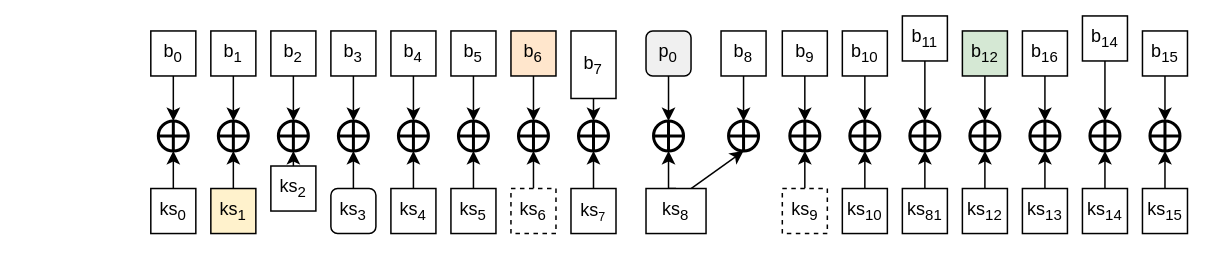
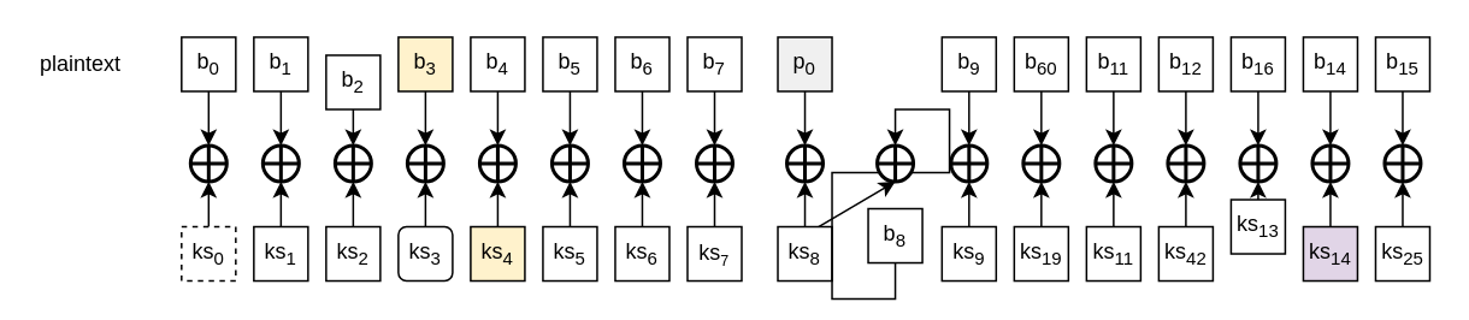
  <mxCell id="0" />
  <mxCell id="1" parent="0" />
  <mxCell id="2" style="edgeStyle=orthogonalEdgeStyle;rounded=0;orthogonalLoop=1;jettySize=auto;html=1;exitX=0.5;exitY=1;exitDx=0;exitDy=0;entryX=0.5;entryY=0;entryDx=0;entryDy=0;entryPerimeter=0;" edge="1" parent="1" source="3" target="6"><mxGeometry relative="1" as="geometry" /></mxCell>
  <mxCell id="3" value="b&lt;sub&gt;0&lt;/sub&gt;" style="rounded=0;whiteSpace=wrap;html=1;" vertex="1" parent="1"><mxGeometry x="100" y="20" width="30" height="30" as="geometry" /></mxCell>
  <mxCell id="4" style="edgeStyle=orthogonalEdgeStyle;rounded=0;orthogonalLoop=1;jettySize=auto;html=1;exitX=0.5;exitY=0;exitDx=0;exitDy=0;entryX=0.5;entryY=1;entryDx=0;entryDy=0;entryPerimeter=0;" edge="1" parent="1" source="5" target="6"><mxGeometry relative="1" as="geometry" /></mxCell>
- <mxCell id="5" value="ks&lt;sub&gt;0&lt;/sub&gt;" style="rounded=0;whiteSpace=wrap;html=1;" vertex="1" parent="1"><mxGeometry x="100" y="125" width="30" height="30" as="geometry" /></mxCell>
+ <mxCell id="5" value="ks&lt;sub&gt;0&lt;/sub&gt;" style="rounded=0;whiteSpace=wrap;html=1;dashed=1;" vertex="1" parent="1"><mxGeometry x="100" y="125" width="30" height="30" as="geometry" /></mxCell>
  <mxCell id="6" value="" style="verticalLabelPosition=bottom;verticalAlign=top;html=1;strokeWidth=2;shape=mxgraph.flowchart.summing_function;" vertex="1" parent="1"><mxGeometry x="105" y="80" width="20" height="20" as="geometry" /></mxCell>
  <mxCell id="7" style="edgeStyle=orthogonalEdgeStyle;rounded=0;orthogonalLoop=1;jettySize=auto;html=1;exitX=0.5;exitY=1;exitDx=0;exitDy=0;entryX=0.5;entryY=0;entryDx=0;entryDy=0;entryPerimeter=0;" edge="1" parent="1" source="8" target="11"><mxGeometry relative="1" as="geometry" /></mxCell>
  <mxCell id="8" value="b&lt;sub&gt;1&lt;/sub&gt;" style="rounded=0;whiteSpace=wrap;html=1;" vertex="1" parent="1"><mxGeometry x="140" y="20" width="30" height="30" as="geometry" /></mxCell>
  <mxCell id="9" style="edgeStyle=orthogonalEdgeStyle;rounded=0;orthogonalLoop=1;jettySize=auto;html=1;exitX=0.5;exitY=0;exitDx=0;exitDy=0;entryX=0.5;entryY=1;entryDx=0;entryDy=0;entryPerimeter=0;" edge="1" parent="1" source="10" target="11"><mxGeometry relative="1" as="geometry" /></mxCell>
- <mxCell id="10" value="ks&lt;sub&gt;1&lt;/sub&gt;" style="rounded=0;whiteSpace=wrap;html=1;fillColor=#fff2cc;" vertex="1" parent="1"><mxGeometry x="140" y="125" width="30" height="30" as="geometry" /></mxCell>
+ <mxCell id="10" value="ks&lt;sub&gt;1&lt;/sub&gt;" style="rounded=0;whiteSpace=wrap;html=1;" vertex="1" parent="1"><mxGeometry x="140" y="125" width="30" height="30" as="geometry" /></mxCell>
  <mxCell id="11" value="" style="verticalLabelPosition=bottom;verticalAlign=top;html=1;strokeWidth=2;shape=mxgraph.flowchart.summing_function;" vertex="1" parent="1"><mxGeometry x="145" y="80" width="20" height="20" as="geometry" /></mxCell>
  <mxCell id="12" style="edgeStyle=orthogonalEdgeStyle;rounded=0;orthogonalLoop=1;jettySize=auto;html=1;exitX=0.5;exitY=1;exitDx=0;exitDy=0;entryX=0.5;entryY=0;entryDx=0;entryDy=0;entryPerimeter=0;" edge="1" parent="1" source="13" target="16"><mxGeometry relative="1" as="geometry" /></mxCell>
- <mxCell id="13" value="b&lt;sub&gt;2&lt;/sub&gt;" style="rounded=0;whiteSpace=wrap;html=1;" vertex="1" parent="1"><mxGeometry x="180" y="20" width="30" height="30" as="geometry" /></mxCell>
+ <mxCell id="13" value="b&lt;sub&gt;2&lt;/sub&gt;" style="rounded=0;whiteSpace=wrap;html=1;" vertex="1" parent="1"><mxGeometry x="180" y="30" width="30" height="30" as="geometry" /></mxCell>
  <mxCell id="14" style="edgeStyle=orthogonalEdgeStyle;rounded=0;orthogonalLoop=1;jettySize=auto;html=1;exitX=0.5;exitY=0;exitDx=0;exitDy=0;entryX=0.5;entryY=1;entryDx=0;entryDy=0;entryPerimeter=0;" edge="1" parent="1" source="15" target="16"><mxGeometry relative="1" as="geometry" /></mxCell>
- <mxCell id="15" value="ks&lt;sub&gt;2&lt;/sub&gt;" style="rounded=0;whiteSpace=wrap;html=1;" vertex="1" parent="1"><mxGeometry x="180" y="110" width="30" height="30" as="geometry" /></mxCell>
+ <mxCell id="15" value="ks&lt;sub&gt;2&lt;/sub&gt;" style="rounded=0;whiteSpace=wrap;html=1;" vertex="1" parent="1"><mxGeometry x="180" y="125" width="30" height="30" as="geometry" /></mxCell>
  <mxCell id="16" value="" style="verticalLabelPosition=bottom;verticalAlign=top;html=1;strokeWidth=2;shape=mxgraph.flowchart.summing_function;" vertex="1" parent="1"><mxGeometry x="185" y="80" width="20" height="20" as="geometry" /></mxCell>
  <mxCell id="17" style="edgeStyle=orthogonalEdgeStyle;rounded=0;orthogonalLoop=1;jettySize=auto;html=1;exitX=0.5;exitY=1;exitDx=0;exitDy=0;entryX=0.5;entryY=0;entryDx=0;entryDy=0;entryPerimeter=0;" edge="1" parent="1" source="18" target="21"><mxGeometry relative="1" as="geometry" /></mxCell>
- <mxCell id="18" value="b&lt;sub&gt;3&lt;/sub&gt;" style="rounded=0;whiteSpace=wrap;html=1;" vertex="1" parent="1"><mxGeometry x="220" y="20" width="30" height="30" as="geometry" /></mxCell>
+ <mxCell id="18" value="b&lt;sub&gt;3&lt;/sub&gt;" style="rounded=0;whiteSpace=wrap;html=1;fillColor=#fff2cc;" vertex="1" parent="1"><mxGeometry x="220" y="20" width="30" height="30" as="geometry" /></mxCell>
  <mxCell id="19" style="edgeStyle=orthogonalEdgeStyle;rounded=0;orthogonalLoop=1;jettySize=auto;html=1;exitX=0.5;exitY=0;exitDx=0;exitDy=0;entryX=0.5;entryY=1;entryDx=0;entryDy=0;entryPerimeter=0;" edge="1" parent="1" source="20" target="21"><mxGeometry relative="1" as="geometry" /></mxCell>
  <mxCell id="20" value="ks&lt;sub&gt;3&lt;/sub&gt;" style="whiteSpace=wrap;html=1;rounded=1;" vertex="1" parent="1"><mxGeometry x="220" y="125" width="30" height="30" as="geometry" /></mxCell>
  <mxCell id="21" value="" style="verticalLabelPosition=bottom;verticalAlign=top;html=1;strokeWidth=2;shape=mxgraph.flowchart.summing_function;" vertex="1" parent="1"><mxGeometry x="225" y="80" width="20" height="20" as="geometry" /></mxCell>
  <mxCell id="22" style="edgeStyle=orthogonalEdgeStyle;rounded=0;orthogonalLoop=1;jettySize=auto;html=1;exitX=0.5;exitY=1;exitDx=0;exitDy=0;entryX=0.5;entryY=0;entryDx=0;entryDy=0;entryPerimeter=0;" edge="1" parent="1" source="23" target="26"><mxGeometry relative="1" as="geometry" /></mxCell>
  <mxCell id="23" value="b&lt;sub&gt;4&lt;/sub&gt;" style="rounded=0;whiteSpace=wrap;html=1;" vertex="1" parent="1"><mxGeometry x="260" y="20" width="30" height="30" as="geometry" /></mxCell>
  <mxCell id="24" style="edgeStyle=orthogonalEdgeStyle;rounded=0;orthogonalLoop=1;jettySize=auto;html=1;exitX=0.5;exitY=0;exitDx=0;exitDy=0;entryX=0.5;entryY=1;entryDx=0;entryDy=0;entryPerimeter=0;" edge="1" parent="1" source="25" target="26"><mxGeometry relative="1" as="geometry" /></mxCell>
- <mxCell id="25" value="ks&lt;sub&gt;4&lt;/sub&gt;" style="rounded=0;whiteSpace=wrap;html=1;" vertex="1" parent="1"><mxGeometry x="260" y="125" width="30" height="30" as="geometry" /></mxCell>
+ <mxCell id="25" value="ks&lt;sub&gt;4&lt;/sub&gt;" style="rounded=0;whiteSpace=wrap;html=1;fillColor=#fff2cc;" vertex="1" parent="1"><mxGeometry x="260" y="125" width="30" height="30" as="geometry" /></mxCell>
  <mxCell id="26" value="" style="verticalLabelPosition=bottom;verticalAlign=top;html=1;strokeWidth=2;shape=mxgraph.flowchart.summing_function;" vertex="1" parent="1"><mxGeometry x="265" y="80" width="20" height="20" as="geometry" /></mxCell>
  <mxCell id="27" style="edgeStyle=orthogonalEdgeStyle;rounded=0;orthogonalLoop=1;jettySize=auto;html=1;exitX=0.5;exitY=1;exitDx=0;exitDy=0;entryX=0.5;entryY=0;entryDx=0;entryDy=0;entryPerimeter=0;" edge="1" parent="1" source="28" target="31"><mxGeometry relative="1" as="geometry" /></mxCell>
  <mxCell id="28" value="b&lt;sub&gt;5&lt;/sub&gt;" style="rounded=0;whiteSpace=wrap;html=1;" vertex="1" parent="1"><mxGeometry x="300" y="20" width="30" height="30" as="geometry" /></mxCell>
  <mxCell id="29" style="edgeStyle=orthogonalEdgeStyle;rounded=0;orthogonalLoop=1;jettySize=auto;html=1;exitX=0.5;exitY=0;exitDx=0;exitDy=0;entryX=0.5;entryY=1;entryDx=0;entryDy=0;entryPerimeter=0;" edge="1" parent="1" source="30" target="31"><mxGeometry relative="1" as="geometry" /></mxCell>
  <mxCell id="30" value="ks&lt;sub&gt;5&lt;/sub&gt;" style="rounded=0;whiteSpace=wrap;html=1;" vertex="1" parent="1"><mxGeometry x="300" y="125" width="30" height="30" as="geometry" /></mxCell>
  <mxCell id="31" value="" style="verticalLabelPosition=bottom;verticalAlign=top;html=1;strokeWidth=2;shape=mxgraph.flowchart.summing_function;" vertex="1" parent="1"><mxGeometry x="305" y="80" width="20" height="20" as="geometry" /></mxCell>
  <mxCell id="32" style="edgeStyle=orthogonalEdgeStyle;rounded=0;orthogonalLoop=1;jettySize=auto;html=1;exitX=0.5;exitY=1;exitDx=0;exitDy=0;entryX=0.5;entryY=0;entryDx=0;entryDy=0;entryPerimeter=0;" edge="1" parent="1" source="33" target="36"><mxGeometry relative="1" as="geometry" /></mxCell>
- <mxCell id="33" value="b&lt;sub&gt;6&lt;/sub&gt;" style="rounded=0;whiteSpace=wrap;html=1;fillColor=#ffe6cc;" vertex="1" parent="1"><mxGeometry x="340" y="20" width="30" height="30" as="geometry" /></mxCell>
+ <mxCell id="33" value="b&lt;sub&gt;6&lt;/sub&gt;" style="rounded=0;whiteSpace=wrap;html=1;" vertex="1" parent="1"><mxGeometry x="340" y="20" width="30" height="30" as="geometry" /></mxCell>
  <mxCell id="34" style="edgeStyle=orthogonalEdgeStyle;rounded=0;orthogonalLoop=1;jettySize=auto;html=1;exitX=0.5;exitY=0;exitDx=0;exitDy=0;entryX=0.5;entryY=1;entryDx=0;entryDy=0;entryPerimeter=0;" edge="1" parent="1" source="35" target="36"><mxGeometry relative="1" as="geometry" /></mxCell>
- <mxCell id="35" value="ks&lt;sub&gt;6&lt;/sub&gt;" style="rounded=0;whiteSpace=wrap;html=1;dashed=1;" vertex="1" parent="1"><mxGeometry x="340" y="125" width="30" height="30" as="geometry" /></mxCell>
+ <mxCell id="35" value="ks&lt;sub&gt;6&lt;/sub&gt;" style="rounded=0;whiteSpace=wrap;html=1;" vertex="1" parent="1"><mxGeometry x="340" y="125" width="30" height="30" as="geometry" /></mxCell>
  <mxCell id="36" value="" style="verticalLabelPosition=bottom;verticalAlign=top;html=1;strokeWidth=2;shape=mxgraph.flowchart.summing_function;" vertex="1" parent="1"><mxGeometry x="345" y="80" width="20" height="20" as="geometry" /></mxCell>
  <mxCell id="37" style="edgeStyle=orthogonalEdgeStyle;rounded=0;orthogonalLoop=1;jettySize=auto;html=1;exitX=0.5;exitY=1;exitDx=0;exitDy=0;entryX=0.5;entryY=0;entryDx=0;entryDy=0;entryPerimeter=0;" edge="1" parent="1" source="38" target="41"><mxGeometry relative="1" as="geometry" /></mxCell>
- <mxCell id="38" value="b&lt;sub&gt;7&lt;/sub&gt;" style="rounded=0;whiteSpace=wrap;html=1;" vertex="1" parent="1"><mxGeometry x="380" y="20" width="30" height="45" as="geometry" /></mxCell>
+ <mxCell id="38" value="b&lt;sub&gt;7&lt;/sub&gt;" style="rounded=0;whiteSpace=wrap;html=1;" vertex="1" parent="1"><mxGeometry x="380" y="20" width="30" height="30" as="geometry" /></mxCell>
  <mxCell id="39" style="edgeStyle=orthogonalEdgeStyle;rounded=0;orthogonalLoop=1;jettySize=auto;html=1;exitX=0.5;exitY=0;exitDx=0;exitDy=0;entryX=0.5;entryY=1;entryDx=0;entryDy=0;entryPerimeter=0;" edge="1" parent="1" source="40" target="41"><mxGeometry relative="1" as="geometry" /></mxCell>
  <mxCell id="40" value="ks&lt;span style=&quot;font-size: 10px&quot;&gt;&lt;sub&gt;7&lt;/sub&gt;&lt;/span&gt;" style="rounded=0;whiteSpace=wrap;html=1;" vertex="1" parent="1"><mxGeometry x="380" y="125" width="30" height="30" as="geometry" /></mxCell>
  <mxCell id="41" value="" style="verticalLabelPosition=bottom;verticalAlign=top;html=1;strokeWidth=2;shape=mxgraph.flowchart.summing_function;" vertex="1" parent="1"><mxGeometry x="385" y="80" width="20" height="20" as="geometry" /></mxCell>
  <mxCell id="42" style="edgeStyle=orthogonalEdgeStyle;rounded=0;orthogonalLoop=1;jettySize=auto;html=1;exitX=0.5;exitY=1;exitDx=0;exitDy=0;entryX=0.5;entryY=0;entryDx=0;entryDy=0;entryPerimeter=0;" edge="1" parent="1" source="43" target="47"><mxGeometry relative="1" as="geometry" /></mxCell>
- <mxCell id="43" value="p&lt;sub&gt;0&lt;/sub&gt;" style="whiteSpace=wrap;html=1;fillColor=#F0F0F0;rounded=1;" vertex="1" parent="1"><mxGeometry x="430" y="20" width="30" height="30" as="geometry" /></mxCell>
+ <mxCell id="43" value="p&lt;sub&gt;0&lt;/sub&gt;" style="rounded=0;whiteSpace=wrap;html=1;fillColor=#F0F0F0;" vertex="1" parent="1"><mxGeometry x="430" y="20" width="30" height="30" as="geometry" /></mxCell>
  <mxCell id="44" style="edgeStyle=orthogonalEdgeStyle;rounded=0;orthogonalLoop=1;jettySize=auto;html=1;exitX=0.5;exitY=0;exitDx=0;exitDy=0;entryX=0.5;entryY=1;entryDx=0;entryDy=0;entryPerimeter=0;" edge="1" parent="1" source="46" target="47"><mxGeometry relative="1" as="geometry" /></mxCell>
  <mxCell id="45" style="rounded=0;orthogonalLoop=1;jettySize=auto;html=1;exitX=0.75;exitY=0;exitDx=0;exitDy=0;entryX=0.5;entryY=1;entryDx=0;entryDy=0;entryPerimeter=0;" edge="1" parent="1" source="46" target="50"><mxGeometry relative="1" as="geometry" /></mxCell>
- <mxCell id="46" value="ks&lt;sub&gt;8&lt;/sub&gt;" style="rounded=0;whiteSpace=wrap;html=1;" vertex="1" parent="1"><mxGeometry x="430" y="125" width="40" height="30" as="geometry" /></mxCell>
+ <mxCell id="46" value="ks&lt;sub&gt;8&lt;/sub&gt;" style="rounded=0;whiteSpace=wrap;html=1;" vertex="1" parent="1"><mxGeometry x="430" y="125" width="30" height="30" as="geometry" /></mxCell>
  <mxCell id="47" value="" style="verticalLabelPosition=bottom;verticalAlign=top;html=1;strokeWidth=2;shape=mxgraph.flowchart.summing_function;" vertex="1" parent="1"><mxGeometry x="435" y="80" width="20" height="20" as="geometry" /></mxCell>
  <mxCell id="48" style="edgeStyle=orthogonalEdgeStyle;rounded=0;orthogonalLoop=1;jettySize=auto;html=1;exitX=0.5;exitY=1;exitDx=0;exitDy=0;entryX=0.5;entryY=0;entryDx=0;entryDy=0;entryPerimeter=0;" edge="1" parent="1" source="49" target="50"><mxGeometry relative="1" as="geometry" /></mxCell>
- <mxCell id="49" value="b&lt;sub&gt;8&lt;/sub&gt;" style="rounded=0;whiteSpace=wrap;html=1;" vertex="1" parent="1"><mxGeometry x="480" y="20" width="30" height="30" as="geometry" /></mxCell>
+ <mxCell id="49" value="b&lt;sub&gt;8&lt;/sub&gt;" style="rounded=0;whiteSpace=wrap;html=1;" vertex="1" parent="1"><mxGeometry x="480" y="115" width="30" height="30" as="geometry" /></mxCell>
  <mxCell id="50" value="" style="verticalLabelPosition=bottom;verticalAlign=top;html=1;strokeWidth=2;shape=mxgraph.flowchart.summing_function;" vertex="1" parent="1"><mxGeometry x="485" y="80" width="20" height="20" as="geometry" /></mxCell>
  <mxCell id="51" style="edgeStyle=orthogonalEdgeStyle;rounded=0;orthogonalLoop=1;jettySize=auto;html=1;exitX=0.5;exitY=1;exitDx=0;exitDy=0;entryX=0.5;entryY=0;entryDx=0;entryDy=0;entryPerimeter=0;" edge="1" parent="1" source="52" target="55"><mxGeometry relative="1" as="geometry" /></mxCell>
  <mxCell id="52" value="b&lt;sub&gt;9&lt;/sub&gt;" style="rounded=0;whiteSpace=wrap;html=1;" vertex="1" parent="1"><mxGeometry x="520.833" y="20" width="30" height="30" as="geometry" /></mxCell>
  <mxCell id="53" style="edgeStyle=orthogonalEdgeStyle;rounded=0;orthogonalLoop=1;jettySize=auto;html=1;exitX=0.5;exitY=0;exitDx=0;exitDy=0;entryX=0.5;entryY=1;entryDx=0;entryDy=0;entryPerimeter=0;" edge="1" parent="1" source="54" target="55"><mxGeometry relative="1" as="geometry" /></mxCell>
- <mxCell id="54" value="ks&lt;sub&gt;9&lt;/sub&gt;" style="rounded=0;whiteSpace=wrap;html=1;dashed=1;" vertex="1" parent="1"><mxGeometry x="520.833" y="125" width="30" height="30" as="geometry" /></mxCell>
+ <mxCell id="54" value="ks&lt;sub&gt;9&lt;/sub&gt;" style="rounded=0;whiteSpace=wrap;html=1;" vertex="1" parent="1"><mxGeometry x="520.833" y="125" width="30" height="30" as="geometry" /></mxCell>
  <mxCell id="55" value="" style="verticalLabelPosition=bottom;verticalAlign=top;html=1;strokeWidth=2;shape=mxgraph.flowchart.summing_function;" vertex="1" parent="1"><mxGeometry x="525.833" y="80" width="20" height="20" as="geometry" /></mxCell>
  <mxCell id="56" style="edgeStyle=orthogonalEdgeStyle;rounded=0;orthogonalLoop=1;jettySize=auto;html=1;exitX=0.5;exitY=1;exitDx=0;exitDy=0;entryX=0.5;entryY=0;entryDx=0;entryDy=0;entryPerimeter=0;" edge="1" parent="1" source="57" target="60"><mxGeometry relative="1" as="geometry" /></mxCell>
- <mxCell id="57" value="b&lt;sub&gt;10&lt;/sub&gt;" style="rounded=0;whiteSpace=wrap;html=1;" vertex="1" parent="1"><mxGeometry x="560.833" y="20" width="30" height="30" as="geometry" /></mxCell>
+ <mxCell id="57" value="b&lt;sub&gt;60&lt;/sub&gt;" style="rounded=0;whiteSpace=wrap;html=1;" vertex="1" parent="1"><mxGeometry x="560.833" y="20" width="30" height="30" as="geometry" /></mxCell>
  <mxCell id="58" style="edgeStyle=orthogonalEdgeStyle;rounded=0;orthogonalLoop=1;jettySize=auto;html=1;exitX=0.5;exitY=0;exitDx=0;exitDy=0;entryX=0.5;entryY=1;entryDx=0;entryDy=0;entryPerimeter=0;" edge="1" parent="1" source="59" target="60"><mxGeometry relative="1" as="geometry" /></mxCell>
- <mxCell id="59" value="ks&lt;sub&gt;10&lt;/sub&gt;" style="rounded=0;whiteSpace=wrap;html=1;" vertex="1" parent="1"><mxGeometry x="560.833" y="125" width="30" height="30" as="geometry" /></mxCell>
+ <mxCell id="59" value="ks&lt;sub&gt;19&lt;/sub&gt;" style="rounded=0;whiteSpace=wrap;html=1;" vertex="1" parent="1"><mxGeometry x="560.833" y="125" width="30" height="30" as="geometry" /></mxCell>
  <mxCell id="60" value="" style="verticalLabelPosition=bottom;verticalAlign=top;html=1;strokeWidth=2;shape=mxgraph.flowchart.summing_function;" vertex="1" parent="1"><mxGeometry x="565.833" y="80" width="20" height="20" as="geometry" /></mxCell>
  <mxCell id="61" style="edgeStyle=orthogonalEdgeStyle;rounded=0;orthogonalLoop=1;jettySize=auto;html=1;exitX=0.5;exitY=1;exitDx=0;exitDy=0;entryX=0.5;entryY=0;entryDx=0;entryDy=0;entryPerimeter=0;" edge="1" parent="1" source="62" target="65"><mxGeometry relative="1" as="geometry" /></mxCell>
- <mxCell id="62" value="b&lt;sub&gt;11&lt;/sub&gt;" style="rounded=0;whiteSpace=wrap;html=1;" vertex="1" parent="1"><mxGeometry x="600.833" y="10" width="30" height="30" as="geometry" /></mxCell>
+ <mxCell id="62" value="b&lt;sub&gt;11&lt;/sub&gt;" style="rounded=0;whiteSpace=wrap;html=1;" vertex="1" parent="1"><mxGeometry x="600.833" y="20" width="30" height="30" as="geometry" /></mxCell>
  <mxCell id="63" style="edgeStyle=orthogonalEdgeStyle;rounded=0;orthogonalLoop=1;jettySize=auto;html=1;exitX=0.5;exitY=0;exitDx=0;exitDy=0;entryX=0.5;entryY=1;entryDx=0;entryDy=0;entryPerimeter=0;" edge="1" parent="1" source="64" target="65"><mxGeometry relative="1" as="geometry" /></mxCell>
- <mxCell id="64" value="ks&lt;sub&gt;81&lt;/sub&gt;" style="rounded=0;whiteSpace=wrap;html=1;" vertex="1" parent="1"><mxGeometry x="600.833" y="125" width="30" height="30" as="geometry" /></mxCell>
+ <mxCell id="64" value="ks&lt;sub&gt;11&lt;/sub&gt;" style="rounded=0;whiteSpace=wrap;html=1;" vertex="1" parent="1"><mxGeometry x="600.833" y="125" width="30" height="30" as="geometry" /></mxCell>
  <mxCell id="65" value="" style="verticalLabelPosition=bottom;verticalAlign=top;html=1;strokeWidth=2;shape=mxgraph.flowchart.summing_function;" vertex="1" parent="1"><mxGeometry x="605.833" y="80" width="20" height="20" as="geometry" /></mxCell>
  <mxCell id="66" style="edgeStyle=orthogonalEdgeStyle;rounded=0;orthogonalLoop=1;jettySize=auto;html=1;exitX=0.5;exitY=1;exitDx=0;exitDy=0;entryX=0.5;entryY=0;entryDx=0;entryDy=0;entryPerimeter=0;" edge="1" parent="1" source="67" target="70"><mxGeometry relative="1" as="geometry" /></mxCell>
- <mxCell id="67" value="b&lt;sub&gt;12&lt;/sub&gt;" style="rounded=0;whiteSpace=wrap;html=1;fillColor=#d5e8d4;" vertex="1" parent="1"><mxGeometry x="640.833" y="20" width="30" height="30" as="geometry" /></mxCell>
+ <mxCell id="67" value="b&lt;sub&gt;12&lt;/sub&gt;" style="rounded=0;whiteSpace=wrap;html=1;" vertex="1" parent="1"><mxGeometry x="640.833" y="20" width="30" height="30" as="geometry" /></mxCell>
  <mxCell id="68" style="edgeStyle=orthogonalEdgeStyle;rounded=0;orthogonalLoop=1;jettySize=auto;html=1;exitX=0.5;exitY=0;exitDx=0;exitDy=0;entryX=0.5;entryY=1;entryDx=0;entryDy=0;entryPerimeter=0;" edge="1" parent="1" source="69" target="70"><mxGeometry relative="1" as="geometry" /></mxCell>
- <mxCell id="69" value="ks&lt;sub&gt;12&lt;/sub&gt;" style="rounded=0;whiteSpace=wrap;html=1;" vertex="1" parent="1"><mxGeometry x="640.833" y="125" width="30" height="30" as="geometry" /></mxCell>
+ <mxCell id="69" value="ks&lt;sub&gt;42&lt;/sub&gt;" style="rounded=0;whiteSpace=wrap;html=1;" vertex="1" parent="1"><mxGeometry x="640.833" y="125" width="30" height="30" as="geometry" /></mxCell>
  <mxCell id="70" value="" style="verticalLabelPosition=bottom;verticalAlign=top;html=1;strokeWidth=2;shape=mxgraph.flowchart.summing_function;" vertex="1" parent="1"><mxGeometry x="645.833" y="80" width="20" height="20" as="geometry" /></mxCell>
  <mxCell id="71" style="edgeStyle=orthogonalEdgeStyle;rounded=0;orthogonalLoop=1;jettySize=auto;html=1;exitX=0.5;exitY=1;exitDx=0;exitDy=0;entryX=0.5;entryY=0;entryDx=0;entryDy=0;entryPerimeter=0;" edge="1" parent="1" source="72" target="75"><mxGeometry relative="1" as="geometry" /></mxCell>
  <mxCell id="72" value="b&lt;sub&gt;16&lt;/sub&gt;" style="rounded=0;whiteSpace=wrap;html=1;" vertex="1" parent="1"><mxGeometry x="680.833" y="20" width="30" height="30" as="geometry" /></mxCell>
  <mxCell id="73" style="edgeStyle=orthogonalEdgeStyle;rounded=0;orthogonalLoop=1;jettySize=auto;html=1;exitX=0.5;exitY=0;exitDx=0;exitDy=0;entryX=0.5;entryY=1;entryDx=0;entryDy=0;entryPerimeter=0;" edge="1" parent="1" source="74" target="75"><mxGeometry relative="1" as="geometry" /></mxCell>
- <mxCell id="74" value="ks&lt;sub&gt;13&lt;/sub&gt;" style="rounded=0;whiteSpace=wrap;html=1;" vertex="1" parent="1"><mxGeometry x="680.833" y="125" width="30" height="30" as="geometry" /></mxCell>
+ <mxCell id="74" value="ks&lt;sub&gt;13&lt;/sub&gt;" style="rounded=0;whiteSpace=wrap;html=1;" vertex="1" parent="1"><mxGeometry x="680.833" y="110" width="30" height="30" as="geometry" /></mxCell>
  <mxCell id="75" value="" style="verticalLabelPosition=bottom;verticalAlign=top;html=1;strokeWidth=2;shape=mxgraph.flowchart.summing_function;" vertex="1" parent="1"><mxGeometry x="685.833" y="80" width="20" height="20" as="geometry" /></mxCell>
  <mxCell id="76" style="edgeStyle=orthogonalEdgeStyle;rounded=0;orthogonalLoop=1;jettySize=auto;html=1;exitX=0.5;exitY=1;exitDx=0;exitDy=0;entryX=0.5;entryY=0;entryDx=0;entryDy=0;entryPerimeter=0;" edge="1" parent="1" source="77" target="80"><mxGeometry relative="1" as="geometry" /></mxCell>
- <mxCell id="77" value="b&lt;sub&gt;14&lt;/sub&gt;" style="rounded=0;whiteSpace=wrap;html=1;" vertex="1" parent="1"><mxGeometry x="720.833" y="10" width="30" height="30" as="geometry" /></mxCell>
+ <mxCell id="77" value="b&lt;sub&gt;14&lt;/sub&gt;" style="rounded=0;whiteSpace=wrap;html=1;" vertex="1" parent="1"><mxGeometry x="720.833" y="20" width="30" height="30" as="geometry" /></mxCell>
  <mxCell id="78" style="edgeStyle=orthogonalEdgeStyle;rounded=0;orthogonalLoop=1;jettySize=auto;html=1;exitX=0.5;exitY=0;exitDx=0;exitDy=0;entryX=0.5;entryY=1;entryDx=0;entryDy=0;entryPerimeter=0;" edge="1" parent="1" source="79" target="80"><mxGeometry relative="1" as="geometry" /></mxCell>
- <mxCell id="79" value="ks&lt;sub&gt;14&lt;/sub&gt;" style="rounded=0;whiteSpace=wrap;html=1;" vertex="1" parent="1"><mxGeometry x="720.833" y="125" width="30" height="30" as="geometry" /></mxCell>
+ <mxCell id="79" value="ks&lt;sub&gt;14&lt;/sub&gt;" style="rounded=0;whiteSpace=wrap;html=1;fillColor=#e1d5e7;" vertex="1" parent="1"><mxGeometry x="720.833" y="125" width="30" height="30" as="geometry" /></mxCell>
  <mxCell id="80" value="" style="verticalLabelPosition=bottom;verticalAlign=top;html=1;strokeWidth=2;shape=mxgraph.flowchart.summing_function;" vertex="1" parent="1"><mxGeometry x="725.833" y="80" width="20" height="20" as="geometry" /></mxCell>
  <mxCell id="81" style="edgeStyle=orthogonalEdgeStyle;rounded=0;orthogonalLoop=1;jettySize=auto;html=1;exitX=0.5;exitY=1;exitDx=0;exitDy=0;entryX=0.5;entryY=0;entryDx=0;entryDy=0;entryPerimeter=0;" edge="1" parent="1" source="82" target="85"><mxGeometry relative="1" as="geometry" /></mxCell>
  <mxCell id="82" value="b&lt;sub&gt;15&lt;/sub&gt;" style="rounded=0;whiteSpace=wrap;html=1;" vertex="1" parent="1"><mxGeometry x="760.833" y="20" width="30" height="30" as="geometry" /></mxCell>
  <mxCell id="83" style="edgeStyle=orthogonalEdgeStyle;rounded=0;orthogonalLoop=1;jettySize=auto;html=1;exitX=0.5;exitY=0;exitDx=0;exitDy=0;entryX=0.5;entryY=1;entryDx=0;entryDy=0;entryPerimeter=0;" edge="1" parent="1" source="84" target="85"><mxGeometry relative="1" as="geometry" /></mxCell>
- <mxCell id="84" value="ks&lt;sub&gt;15&lt;/sub&gt;" style="rounded=0;whiteSpace=wrap;html=1;" vertex="1" parent="1"><mxGeometry x="760.833" y="125" width="30" height="30" as="geometry" /></mxCell>
+ <mxCell id="84" value="ks&lt;sub&gt;25&lt;/sub&gt;" style="rounded=0;whiteSpace=wrap;html=1;" vertex="1" parent="1"><mxGeometry x="760.833" y="125" width="30" height="30" as="geometry" /></mxCell>
  <mxCell id="85" value="" style="verticalLabelPosition=bottom;verticalAlign=top;html=1;strokeWidth=2;shape=mxgraph.flowchart.summing_function;" vertex="1" parent="1"><mxGeometry x="765.833" y="80" width="20" height="20" as="geometry" /></mxCell>
+ <mxCell id="86" value="plaintext" style="text;html=1;resizable=0;points=[];autosize=1;align=left;verticalAlign=top;spacingTop=-4;" vertex="1" parent="1"><mxGeometry x="20" y="25" width="60" height="20" as="geometry" /></mxCell>
